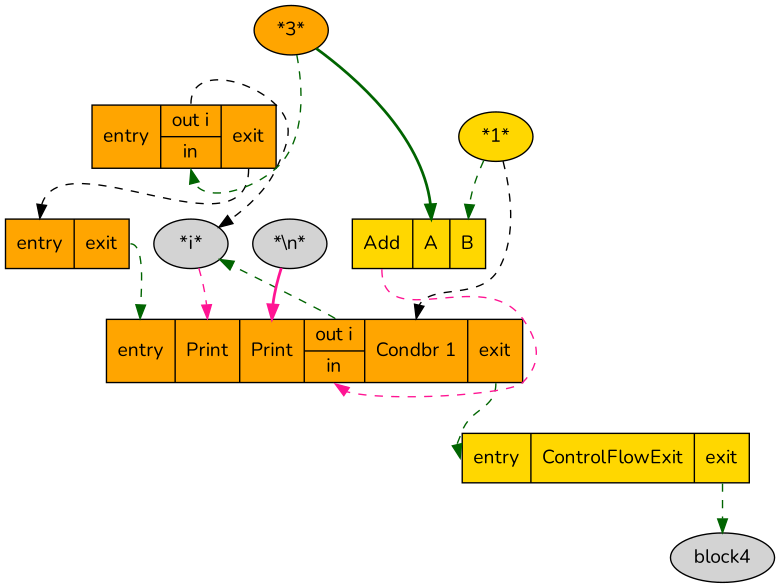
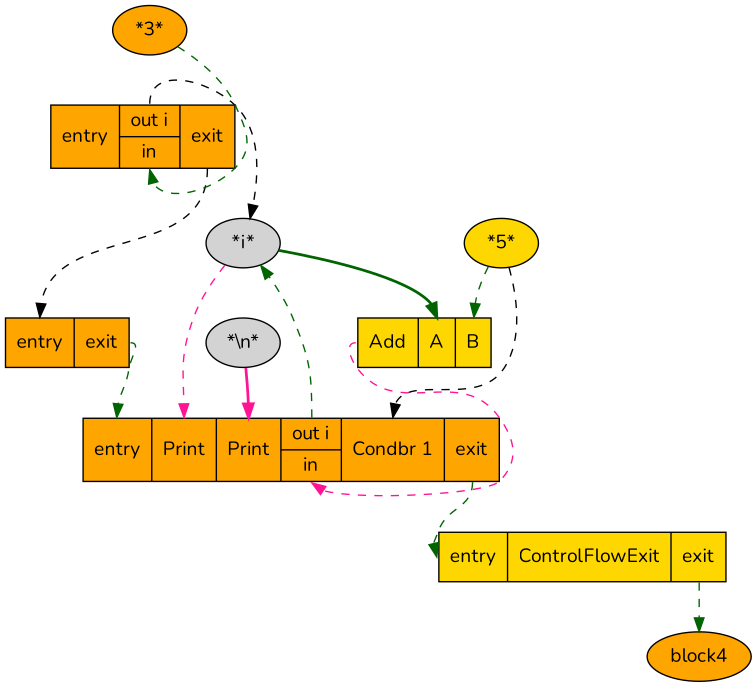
  digraph {
    fontname=Nunito
    rankdir=lr
    node [fillcolor=orange fontname=Nunito style=filled]
    edge [color=darkgreen fontname=Nunito headport=start style=dashed]
    n1 [fillcolor=lightgrey label="*i*"]
    n2 [label="<start>entry|<op0>Print|<op1>Print|{<gsb2>out i|<op2>in}|<op3>Condbr 1|<end>exit" shape=record]
    n3 [fillcolor=gold label="<res>Add|<left>A|<right>B" shape=record]
    n4 [fillcolor=gold label="<start>entry|<op0>ControlFlowExit|<end>exit" shape=record]
    n5 [label="<start>entry|{<gsb0>out i|<op0>in}|<end>exit" shape=record]
    n6 [label="<start>entry|<end>exit" shape=record]
-   block4 [fillcolor=lightgrey]
+   block4
    n8 [label="*3*"]
    n9 [fillcolor=lightgrey label="*\\n*"]
-   n10 [fillcolor=gold label="*1*"]
+   n10 [fillcolor=gold label="*5*"]
    n1 -> n2 [color=deeppink headport=op0]
-   n8 -> n3 [headport=left style=bold]
+   n1 -> n3 [headport=left style=bold]
    n2 -> n1 [tailport=gsb2]
    n2 -> n4 [tailport=end]
    n3 -> n2 [color=deeppink headport=op2 tailport=res]
    n4 -> block4 [tailport=end]
    n5 -> n1 [color=black tailport=gsb0]
    n5 -> n6 [color=black tailport=end]
    n6 -> n2 [tailport=end]
    n8 -> n5 [headport=op0]
    n9 -> n2 [color=deeppink headport=op1 style=bold]
    n10 -> n2 [color=black headport=op3]
    n10 -> n3 [headport=right]
  }
